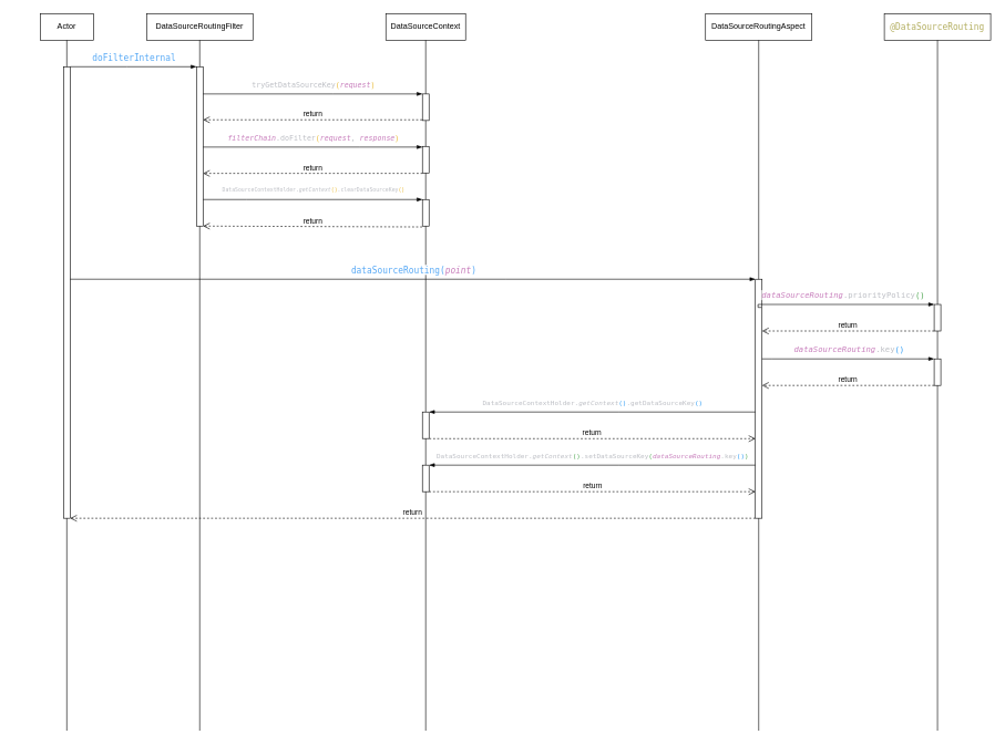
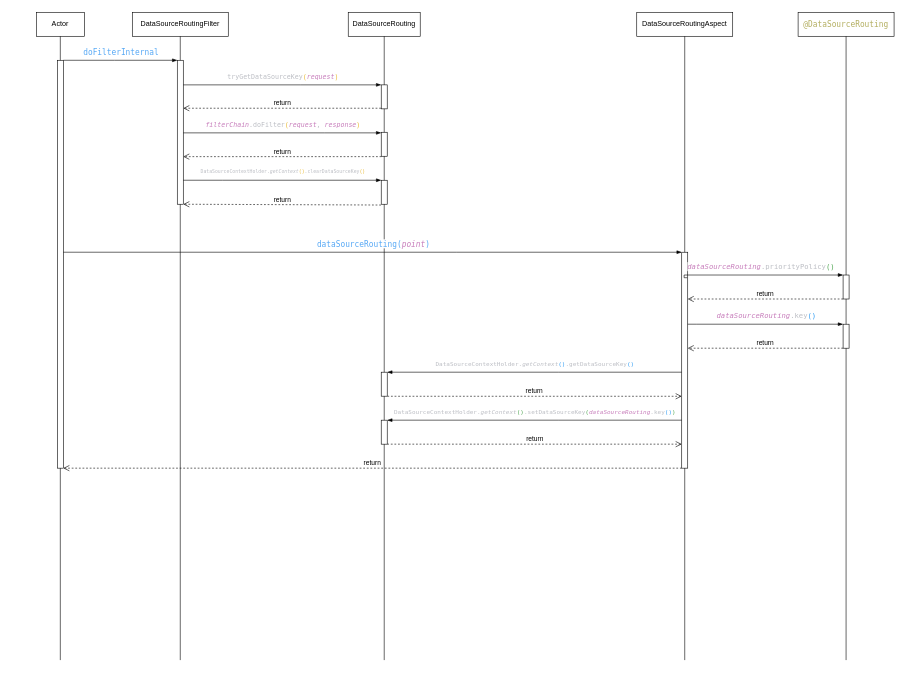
  <mxCell id="0" />
  <mxCell id="1" parent="0" />
  <mxCell id="2" value="DataSourceRoutingFilter" style="shape=umlLifeline;perimeter=lifelinePerimeter;whiteSpace=wrap;html=1;container=1;collapsible=0;recursiveResize=0;outlineConnect=0;lifelineDashed=0;" parent="1" vertex="1"><mxGeometry x="220" y="20" width="160" height="1080" as="geometry" /></mxCell>
  <mxCell id="3" value="" style="html=1;points=[];perimeter=orthogonalPerimeter;" parent="2" vertex="1"><mxGeometry x="75" y="80" width="10" height="240" as="geometry" /></mxCell>
- <mxCell id="4" value="DataSourceContext" style="shape=umlLifeline;perimeter=lifelinePerimeter;whiteSpace=wrap;html=1;container=1;collapsible=0;recursiveResize=0;outlineConnect=0;lifelineDashed=0;" parent="1" vertex="1"><mxGeometry x="580" y="20" width="120" height="1080" as="geometry" /></mxCell>
+ <mxCell id="4" value="DataSourceRouting" style="shape=umlLifeline;perimeter=lifelinePerimeter;whiteSpace=wrap;html=1;container=1;collapsible=0;recursiveResize=0;outlineConnect=0;lifelineDashed=0;" parent="1" vertex="1"><mxGeometry x="580" y="20" width="120" height="1080" as="geometry" /></mxCell>
  <mxCell id="5" value="" style="html=1;points=[];perimeter=orthogonalPerimeter;container=0;" parent="4" vertex="1"><mxGeometry x="55" y="280" width="10" height="40" as="geometry" /></mxCell>
  <mxCell id="6" value="" style="html=1;points=[];perimeter=orthogonalPerimeter;container=0;" parent="4" vertex="1"><mxGeometry x="55" y="121" width="10" height="40" as="geometry" /></mxCell>
  <mxCell id="7" value="" style="html=1;points=[];perimeter=orthogonalPerimeter;container=0;" parent="4" vertex="1"><mxGeometry x="55" y="200" width="10" height="40" as="geometry" /></mxCell>
  <mxCell id="8" value="" style="html=1;points=[];perimeter=orthogonalPerimeter;container=0;" parent="4" vertex="1"><mxGeometry x="55" y="600" width="10" height="40" as="geometry" /></mxCell>
  <mxCell id="9" value="" style="html=1;points=[];perimeter=orthogonalPerimeter;container=0;" parent="4" vertex="1"><mxGeometry x="55" y="680" width="10" height="40" as="geometry" /></mxCell>
  <mxCell id="10" value="Actor" style="shape=umlLifeline;perimeter=lifelinePerimeter;whiteSpace=wrap;html=1;container=1;collapsible=0;recursiveResize=0;outlineConnect=0;lifelineDashed=0;" parent="1" vertex="1"><mxGeometry x="60" y="20" width="80" height="1080" as="geometry" /></mxCell>
  <mxCell id="11" value="" style="html=1;points=[];perimeter=orthogonalPerimeter;labelBackgroundColor=none;strokeColor=default;fontFamily=Helvetica;fontSize=12;fontColor=default;fillColor=default;" parent="10" vertex="1"><mxGeometry x="35" y="80" width="10" height="680" as="geometry" /></mxCell>
  <mxCell id="12" value="" style="edgeStyle=elbowEdgeStyle;fontSize=12;html=1;endArrow=blockThin;endFill=1;rounded=0;bendable=1;" parent="1" source="3" edge="1"><mxGeometry width="160" relative="1" as="geometry"><mxPoint x="265" y="300" as="sourcePoint" /><mxPoint x="635" y="300" as="targetPoint" /><Array as="points"><mxPoint x="370" y="300" /><mxPoint x="350" y="280" /><mxPoint x="380" y="320" /><mxPoint x="350" y="380" /></Array></mxGeometry></mxCell>
  <mxCell id="13" value="&lt;div style=&quot;color: rgb(188, 190, 196); font-family: &amp;quot;JetBrains Mono&amp;quot;, monospace; font-size: 8px;&quot;&gt;DataSourceContextHolder.&lt;span style=&quot;font-style:italic;&quot;&gt;getContext&lt;/span&gt;&lt;span style=&quot;color:#e8ba36;&quot;&gt;()&lt;/span&gt;.clearDataSourceKey&lt;span style=&quot;color:#e8ba36;&quot;&gt;()&lt;/span&gt;&lt;/div&gt;" style="edgeLabel;html=1;align=center;verticalAlign=middle;resizable=0;points=[];labelBackgroundColor=default;" parent="12" vertex="1" connectable="0"><mxGeometry relative="1" as="geometry"><mxPoint y="-15" as="offset" /></mxGeometry></mxCell>
  <mxCell id="14" value="" style="edgeStyle=elbowEdgeStyle;fontSize=12;html=1;endArrow=blockThin;endFill=1;rounded=0;bendable=1;" parent="1" source="11" target="3" edge="1"><mxGeometry width="160" relative="1" as="geometry"><mxPoint x="80" y="160" as="sourcePoint" /><mxPoint x="279.5" y="100" as="targetPoint" /><Array as="points"><mxPoint x="190" y="100" /><mxPoint x="20" y="100" /></Array></mxGeometry></mxCell>
  <mxCell id="15" value="&lt;div style=&quot;color: rgb(188, 190, 196); font-family: &amp;quot;JetBrains Mono&amp;quot;, monospace; font-size: 9.8pt;&quot;&gt;&lt;span style=&quot;color: rgb(86, 168, 245); font-size: 13.067px;&quot;&gt;doFilterInternal&lt;/span&gt;&lt;br&gt;&lt;/div&gt;" style="edgeLabel;html=1;align=center;verticalAlign=middle;resizable=0;points=[];labelBackgroundColor=default;" parent="14" vertex="1" connectable="0"><mxGeometry relative="1" as="geometry"><mxPoint y="-15" as="offset" /></mxGeometry></mxCell>
  <mxCell id="16" value="return" style="html=1;verticalAlign=bottom;endArrow=open;dashed=1;endSize=8;rounded=0;exitX=-0.041;exitY=0.973;exitDx=0;exitDy=0;exitPerimeter=0;" parent="1" source="6" target="3" edge="1"><mxGeometry relative="1" as="geometry"><mxPoint x="635" y="180" as="sourcePoint" /><mxPoint x="265" y="180" as="targetPoint" /></mxGeometry></mxCell>
  <mxCell id="17" value="return" style="html=1;verticalAlign=bottom;endArrow=open;dashed=1;endSize=8;rounded=0;exitX=0.028;exitY=1.016;exitDx=0;exitDy=0;exitPerimeter=0;" parent="1" source="7" target="3" edge="1"><mxGeometry relative="1" as="geometry"><mxPoint x="635" y="260" as="sourcePoint" /><mxPoint x="265" y="260" as="targetPoint" /></mxGeometry></mxCell>
  <mxCell id="18" value="" style="edgeStyle=elbowEdgeStyle;fontSize=12;html=1;endArrow=blockThin;endFill=1;rounded=0;bendable=0;" parent="1" source="3" edge="1"><mxGeometry width="160" relative="1" as="geometry"><mxPoint x="265" y="221" as="sourcePoint" /><mxPoint x="635" y="221" as="targetPoint" /><Array as="points"><mxPoint x="540" y="221" /><mxPoint x="440" y="211" /><mxPoint x="430" y="210.8" /></Array></mxGeometry></mxCell>
  <mxCell id="19" value="&lt;div style=&quot;color: rgb(188, 190, 196); font-family: &amp;quot;JetBrains Mono&amp;quot;, monospace;&quot;&gt;&lt;span style=&quot;color: rgb(199, 125, 187); font-style: italic;&quot;&gt;filterChain&lt;/span&gt;.doFilter&lt;span style=&quot;color: rgb(232, 186, 54);&quot;&gt;(&lt;/span&gt;&lt;span style=&quot;color: rgb(199, 125, 187); font-style: italic;&quot;&gt;request&lt;/span&gt;, &lt;span style=&quot;color: rgb(199, 125, 187); font-style: italic;&quot;&gt;response&lt;/span&gt;&lt;span style=&quot;color: rgb(232, 186, 54);&quot;&gt;)&lt;/span&gt;&lt;/div&gt;" style="edgeLabel;html=1;align=center;verticalAlign=middle;resizable=0;points=[];labelBackgroundColor=default;" parent="18" vertex="1" connectable="0"><mxGeometry relative="1" as="geometry"><mxPoint y="-15" as="offset" /></mxGeometry></mxCell>
  <mxCell id="20" value="" style="edgeStyle=elbowEdgeStyle;fontSize=12;html=1;endArrow=blockThin;endFill=1;rounded=0;bendable=0;" parent="1" source="3" edge="1"><mxGeometry width="160" relative="1" as="geometry"><mxPoint x="265" y="141" as="sourcePoint" /><mxPoint x="635" y="141" as="targetPoint" /><Array as="points"><mxPoint x="500" y="141" /><mxPoint x="460" y="131" /><mxPoint x="630" y="131" /><mxPoint x="600" y="141" /><mxPoint x="425" y="131" /></Array></mxGeometry></mxCell>
  <mxCell id="21" value="&lt;div style=&quot;color: rgb(188, 190, 196); font-family: &amp;quot;JetBrains Mono&amp;quot;, monospace;&quot;&gt;&lt;div style=&quot;&quot;&gt;tryGetDataSourceKey&lt;span style=&quot;color:#e8ba36;&quot;&gt;(&lt;/span&gt;&lt;span style=&quot;color:#c77dbb;font-style:italic;&quot;&gt;request&lt;/span&gt;&lt;span style=&quot;color:#e8ba36;&quot;&gt;)&lt;/span&gt;&lt;/div&gt;&lt;/div&gt;" style="edgeLabel;html=1;align=center;verticalAlign=middle;resizable=0;points=[];labelBackgroundColor=default;" parent="20" vertex="1" connectable="0"><mxGeometry relative="1" as="geometry"><mxPoint y="-15" as="offset" /></mxGeometry></mxCell>
  <mxCell id="22" value="return" style="html=1;verticalAlign=bottom;endArrow=open;dashed=1;endSize=8;rounded=0;exitX=-0.041;exitY=1.033;exitDx=0;exitDy=0;exitPerimeter=0;" parent="1" source="5" target="3" edge="1"><mxGeometry relative="1" as="geometry"><mxPoint x="635" y="340" as="sourcePoint" /><mxPoint x="265" y="340" as="targetPoint" /></mxGeometry></mxCell>
  <mxCell id="23" value="DataSourceRoutingAspect" style="shape=umlLifeline;perimeter=lifelinePerimeter;whiteSpace=wrap;html=1;container=1;collapsible=0;recursiveResize=0;outlineConnect=0;lifelineDashed=0;" parent="1" vertex="1"><mxGeometry x="1061" y="20" width="160" height="1080" as="geometry" /></mxCell>
  <mxCell id="24" value="" style="html=1;points=[];perimeter=orthogonalPerimeter;container=0;" parent="23" vertex="1"><mxGeometry x="75" y="400" width="10" height="360" as="geometry" /></mxCell>
  <mxCell id="25" value="" style="edgeStyle=elbowEdgeStyle;fontSize=12;html=1;endArrow=blockThin;endFill=1;rounded=0;bendable=0;entryX=0.000;entryY=0.000;entryDx=0;entryDy=0;entryPerimeter=0;" parent="1" source="11" edge="1" target="24"><mxGeometry width="160" relative="1" as="geometry"><mxPoint x="59.071" y="420" as="sourcePoint" /><mxPoint x="1125" y="420" as="targetPoint" /><Array as="points"><mxPoint x="760" y="420" /><mxPoint x="120" y="398" /><mxPoint x="80" y="396" /><mxPoint x="800" y="415" /><mxPoint x="880" y="634.92" /></Array></mxGeometry></mxCell>
  <mxCell id="26" value="&lt;div style=&quot;color: rgb(188, 190, 196); font-family: &amp;quot;JetBrains Mono&amp;quot;, monospace;&quot;&gt;&lt;div style=&quot;&quot;&gt;&lt;div style=&quot;font-size: 9.8pt;&quot;&gt;&lt;div style=&quot;font-size: 9.8pt;&quot;&gt;&lt;span style=&quot;color:#56a8f5;&quot;&gt;dataSourceRouting(&lt;/span&gt;&lt;span style=&quot;color: rgb(199, 125, 187); font-style: italic; font-size: 9.8pt;&quot;&gt;point&lt;/span&gt;&lt;span style=&quot;color: rgb(86, 168, 245); font-size: 9.8pt;&quot;&gt;)&lt;/span&gt;&lt;/div&gt;&lt;/div&gt;&lt;/div&gt;&lt;/div&gt;" style="edgeLabel;html=1;align=center;verticalAlign=middle;resizable=0;points=[];labelBackgroundColor=default;" parent="25" vertex="1" connectable="0"><mxGeometry relative="1" as="geometry"><mxPoint y="-15" as="offset" /></mxGeometry></mxCell>
  <mxCell id="27" value="&lt;div style=&quot;color: rgb(188, 190, 196); font-family: &amp;quot;JetBrains Mono&amp;quot;, monospace; font-size: 9.8pt;&quot;&gt;&lt;span style=&quot;color:#b3ae60;&quot;&gt;@DataSourceRouting&lt;/span&gt;&lt;/div&gt;" style="shape=umlLifeline;perimeter=lifelinePerimeter;whiteSpace=wrap;html=1;container=1;collapsible=0;recursiveResize=0;outlineConnect=0;lifelineDashed=0;labelBackgroundColor=none;" parent="1" vertex="1"><mxGeometry x="1330" y="20" width="160" height="1080" as="geometry" /></mxCell>
  <mxCell id="28" value="" style="html=1;points=[];perimeter=orthogonalPerimeter;container=0;" parent="27" vertex="1"><mxGeometry x="75" y="438" width="10" height="40" as="geometry" /></mxCell>
  <mxCell id="29" value="" style="html=1;points=[];perimeter=orthogonalPerimeter;container=0;" parent="27" vertex="1"><mxGeometry x="75" y="520" width="10" height="40" as="geometry" /></mxCell>
  <mxCell id="30" value="return" style="html=1;verticalAlign=bottom;endArrow=open;dashed=1;endSize=8;rounded=0;exitX=0.000;exitY=1.000;exitDx=0;exitDy=0;exitPerimeter=0;" parent="1" source="28" target="24" edge="1"><mxGeometry relative="1" as="geometry"><mxPoint x="1186" y="736.92" as="sourcePoint" /><mxPoint x="910" y="498" as="targetPoint" /></mxGeometry></mxCell>
  <mxCell id="31" value="" style="edgeStyle=elbowEdgeStyle;fontSize=12;html=1;endArrow=blockThin;endFill=1;rounded=0;bendable=0;entryX=0.000;entryY=0.000;entryDx=0;entryDy=0;entryPerimeter=0;exitX=0.932;exitY=0.118;exitDx=0;exitDy=0;exitPerimeter=0;" parent="1" source="24" target="28" edge="1"><mxGeometry width="160" relative="1" as="geometry"><mxPoint x="1146" y="475" as="sourcePoint" /><mxPoint x="1405" y="475" as="targetPoint" /><Array as="points"><mxPoint x="1140" y="437" /><mxPoint x="1210" y="437" /><mxPoint x="1140" y="437" /><mxPoint x="980" y="435" /><mxPoint x="1076" y="454" /><mxPoint x="1156" y="673.92" /></Array></mxGeometry></mxCell>
  <mxCell id="32" value="&lt;div style=&quot;color: rgb(188, 190, 196); font-family: &amp;quot;JetBrains Mono&amp;quot;, monospace;&quot;&gt;&lt;div style=&quot;&quot;&gt;&lt;div style=&quot;font-size: 9.8pt;&quot;&gt;&lt;div style=&quot;font-size: 12px;&quot;&gt;&lt;div style=&quot;&quot;&gt;&lt;span style=&quot;color:#c77dbb;font-style:italic;&quot;&gt;dataSourceRouting&lt;/span&gt;.priorityPolicy&lt;span style=&quot;color:#54a857;&quot;&gt;()&lt;/span&gt;&lt;/div&gt;&lt;/div&gt;&lt;/div&gt;&lt;/div&gt;&lt;/div&gt;" style="edgeLabel;html=1;align=center;verticalAlign=middle;resizable=0;points=[];labelBackgroundColor=default;" parent="31" vertex="1" connectable="0"><mxGeometry relative="1" as="geometry"><mxPoint y="-15" as="offset" /></mxGeometry></mxCell>
  <mxCell id="33" value="return" style="html=1;verticalAlign=bottom;endArrow=open;dashed=1;endSize=8;rounded=0;exitX=1.024;exitY=1.004;exitDx=0;exitDy=0;exitPerimeter=0;" parent="1" source="8" target="24" edge="1"><mxGeometry relative="1" as="geometry"><mxPoint x="645" y="660" as="sourcePoint" /><mxPoint x="1125" y="660" as="targetPoint" /></mxGeometry></mxCell>
  <mxCell id="34" value="" style="edgeStyle=elbowEdgeStyle;fontSize=12;html=1;endArrow=blockThin;endFill=1;rounded=0;bendable=0;" parent="1" source="24" target="8" edge="1"><mxGeometry width="160" relative="1" as="geometry"><mxPoint x="975" y="620" as="sourcePoint" /><mxPoint x="645" y="620" as="targetPoint" /><Array as="points"><mxPoint x="930" y="620" /><mxPoint x="910" y="670" /><mxPoint x="641" y="689" /><mxPoint x="721" y="908.92" /></Array></mxGeometry></mxCell>
  <mxCell id="35" value="&lt;div style=&quot;color: rgb(188, 190, 196); font-family: &amp;quot;JetBrains Mono&amp;quot;, monospace; font-size: 12px;&quot;&gt;&lt;div style=&quot;font-size: 12px;&quot;&gt;&lt;div style=&quot;font-size: 12px;&quot;&gt;&lt;div style=&quot;font-size: 12px;&quot;&gt;&lt;div style=&quot;font-size: 12px;&quot;&gt;&lt;div style=&quot;font-size: 10px;&quot;&gt;&lt;div style=&quot;&quot;&gt;DataSourceContextHolder.&lt;span style=&quot;font-style:italic;&quot;&gt;getContext&lt;/span&gt;&lt;span style=&quot;color:#359ff4;&quot;&gt;()&lt;/span&gt;.getDataSourceKey&lt;span style=&quot;color:#359ff4;&quot;&gt;()&lt;/span&gt;&lt;/div&gt;&lt;/div&gt;&lt;/div&gt;&lt;/div&gt;&lt;/div&gt;&lt;/div&gt;&lt;/div&gt;" style="edgeLabel;html=1;align=center;verticalAlign=middle;resizable=0;points=[];labelBackgroundColor=default;fontSize=12;" parent="34" vertex="1" connectable="0"><mxGeometry relative="1" as="geometry"><mxPoint y="-15" as="offset" /></mxGeometry></mxCell>
  <mxCell id="36" value="" style="edgeStyle=elbowEdgeStyle;fontSize=12;html=1;endArrow=blockThin;endFill=1;rounded=0;bendable=0;entryX=0.000;entryY=0.000;entryDx=0;entryDy=0;entryPerimeter=0;" parent="1" source="24" target="29" edge="1"><mxGeometry width="160" relative="1" as="geometry"><mxPoint x="985.88" y="537.397" as="sourcePoint" /><mxPoint x="1196" y="775.92" as="targetPoint" /><Array as="points"><mxPoint x="1160" y="540" /><mxPoint x="980" y="540" /><mxPoint x="990" y="550" /><mxPoint x="1030" y="537" /><mxPoint x="1086" y="556" /><mxPoint x="1166" y="775.92" /></Array></mxGeometry></mxCell>
  <mxCell id="37" value="&lt;div style=&quot;color: rgb(188, 190, 196); font-family: &amp;quot;JetBrains Mono&amp;quot;, monospace; font-size: 12px;&quot;&gt;&lt;div style=&quot;font-size: 12px;&quot;&gt;&lt;div style=&quot;font-size: 12px;&quot;&gt;&lt;div style=&quot;font-size: 12px;&quot;&gt;&lt;div style=&quot;font-size: 12px;&quot;&gt;&lt;div style=&quot;font-size: 12px;&quot;&gt;&lt;span style=&quot;color: rgb(199, 125, 187); font-style: italic; font-size: 12px;&quot;&gt;dataSourceRouting&lt;/span&gt;.key&lt;span style=&quot;color: rgb(53, 159, 244); font-size: 12px;&quot;&gt;()&lt;/span&gt;&lt;/div&gt;&lt;/div&gt;&lt;/div&gt;&lt;/div&gt;&lt;/div&gt;&lt;/div&gt;" style="edgeLabel;html=1;align=center;verticalAlign=middle;resizable=0;points=[];labelBackgroundColor=default;fontSize=12;" parent="36" vertex="1" connectable="0"><mxGeometry relative="1" as="geometry"><mxPoint y="-15" as="offset" /></mxGeometry></mxCell>
  <mxCell id="38" value="return" style="html=1;verticalAlign=bottom;endArrow=open;dashed=1;endSize=8;rounded=0;exitX=0.000;exitY=1.000;exitDx=0;exitDy=0;exitPerimeter=0;" parent="1" source="29" target="24" edge="1"><mxGeometry relative="1" as="geometry"><mxPoint x="1196" y="815.92" as="sourcePoint" /><mxPoint x="985" y="577" as="targetPoint" /></mxGeometry></mxCell>
  <mxCell id="39" value="return" style="html=1;verticalAlign=bottom;endArrow=open;dashed=1;endSize=8;rounded=0;exitX=0.000;exitY=1.000;exitDx=0;exitDy=0;exitPerimeter=0;" parent="1" source="24" target="11" edge="1"><mxGeometry relative="1" as="geometry"><mxPoint x="1126" y="780" as="sourcePoint" /><mxPoint x="360" y="790" as="targetPoint" /><Array as="points"><mxPoint x="310" y="780" /></Array></mxGeometry></mxCell>
  <mxCell id="40" value="" style="edgeStyle=elbowEdgeStyle;fontSize=12;html=1;endArrow=blockThin;endFill=1;rounded=0;bendable=0;" parent="1" source="24" target="9" edge="1"><mxGeometry width="160" relative="1" as="geometry"><mxPoint x="975" y="700" as="sourcePoint" /><mxPoint x="645" y="700" as="targetPoint" /><Array as="points"><mxPoint x="930" y="700" /><mxPoint x="910" y="750" /><mxPoint x="641" y="769" /><mxPoint x="721" y="988.92" /></Array></mxGeometry></mxCell>
  <mxCell id="41" value="&lt;div style=&quot;color: rgb(188, 190, 196); font-family: &amp;quot;JetBrains Mono&amp;quot;, monospace; font-size: 12px;&quot;&gt;&lt;div style=&quot;font-size: 12px;&quot;&gt;&lt;div style=&quot;font-size: 12px;&quot;&gt;&lt;div style=&quot;font-size: 12px;&quot;&gt;&lt;div style=&quot;font-size: 12px;&quot;&gt;&lt;div style=&quot;font-size: 10px;&quot;&gt;&lt;div style=&quot;&quot;&gt;&lt;div style=&quot;&quot;&gt;DataSourceContextHolder.&lt;span style=&quot;font-style:italic;&quot;&gt;getContext&lt;/span&gt;&lt;span style=&quot;color:#54a857;&quot;&gt;()&lt;/span&gt;.setDataSourceKey&lt;span style=&quot;color:#54a857;&quot;&gt;(&lt;/span&gt;&lt;span style=&quot;color:#c77dbb;font-style:italic;&quot;&gt;dataSourceRouting&lt;/span&gt;.key&lt;span style=&quot;color:#359ff4;&quot;&gt;()&lt;/span&gt;&lt;span style=&quot;color:#54a857;&quot;&gt;)&lt;/span&gt;&lt;/div&gt;&lt;/div&gt;&lt;/div&gt;&lt;/div&gt;&lt;/div&gt;&lt;/div&gt;&lt;/div&gt;&lt;/div&gt;" style="edgeLabel;html=1;align=center;verticalAlign=middle;resizable=0;points=[];labelBackgroundColor=default;fontSize=12;" parent="40" vertex="1" connectable="0"><mxGeometry relative="1" as="geometry"><mxPoint y="-15" as="offset" /></mxGeometry></mxCell>
  <mxCell id="42" value="return" style="html=1;verticalAlign=bottom;endArrow=open;dashed=1;endSize=8;rounded=0;exitX=1;exitY=1;exitDx=0;exitDy=0;exitPerimeter=0;" parent="1" source="9" target="24" edge="1"><mxGeometry relative="1" as="geometry"><mxPoint x="650" y="730" as="sourcePoint" /><mxPoint x="1030" y="760" as="targetPoint" /></mxGeometry></mxCell>
